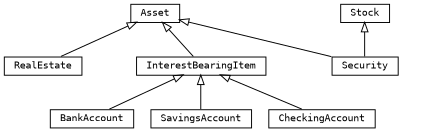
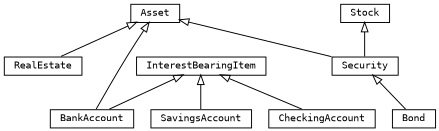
  digraph {
    fontname="DejaVu Sans Mono"
    nodesep=0.25
    ranksep=0.5
    node [fontcolor=black fontname="DejaVu Sans Mono" fontsize=10 margin=0 shape=plaintext]
    edge [arrowtail=empty color=black dir=back fontname="DejaVu Sans Mono" fontsize=10 labelfontname=Helvetica labelfontsize=10 weight=10]
    n1 [height=0 label=<<table title="Asset" border="0" cellborder="1" cellspacing="0" cellpadding="2"><tr><td><table border="0" cellspacing="0" cellpadding="1"><tr><td align="center" balign="center"> Asset </td></tr></table></td></tr></table>> width=0]
    n2 [height=0 label=<<table title="BankAccount" border="0" cellborder="1" cellspacing="0" cellpadding="2"><tr><td><table border="0" cellspacing="0" cellpadding="1"><tr><td align="center" balign="center"> BankAccount </td></tr></table></td></tr></table>> width=0]
    n3 [height=0 label=<<table title="RealEstate" border="0" cellborder="1" cellspacing="0" cellpadding="2"><tr><td><table border="0" cellspacing="0" cellpadding="1"><tr><td align="center" balign="center"> RealEstate </td></tr></table></td></tr></table>> width=0]
    n4 [height=0 label=<<table title="Security" border="0" cellborder="1" cellspacing="0" cellpadding="2"><tr><td><table border="0" cellspacing="0" cellpadding="1"><tr><td align="center" balign="center"> Security </td></tr></table></td></tr></table>> width=0]
+   n5 [height=0 label=<<table title="Bond" border="0" cellborder="1" cellspacing="0" cellpadding="2"><tr><td><table border="0" cellspacing="0" cellpadding="1"><tr><td align="center" balign="center"> Bond </td></tr></table></td></tr></table>> width=0]
    n6 [height=0 label=<<table title="InterestBearingItem" border="0" cellborder="1" cellspacing="0" cellpadding="2"><tr><td><table border="0" cellspacing="0" cellpadding="1"><tr><td align="center" balign="center"> InterestBearingItem </td></tr></table></td></tr></table>> width=0]
    n7 [height=0 label=<<table title="CheckingAccount" border="0" cellborder="1" cellspacing="0" cellpadding="2"><tr><td><table border="0" cellspacing="0" cellpadding="1"><tr><td align="center" balign="center"> CheckingAccount </td></tr></table></td></tr></table>> width=0]
    n8 [height=0 label=<<table title="SavingsAccount" border="0" cellborder="1" cellspacing="0" cellpadding="2"><tr><td><table border="0" cellspacing="0" cellpadding="1"><tr><td align="center" balign="center"> SavingsAccount </td></tr></table></td></tr></table>> width=0]
    n9 [height=0 label=<<table title="Stock" border="0" cellborder="1" cellspacing="0" cellpadding="2"><tr><td><table border="0" cellspacing="0" cellpadding="1"><tr><td align="center" balign="center"> Stock </td></tr></table></td></tr></table>> width=0]
-   n1 -> n6
+   n1 -> n2
    n1 -> n3
    n1 -> n4
+   n4 -> n5
    n6 -> n2
    n6 -> n7
    n6 -> n8
    n9 -> n4
  }
